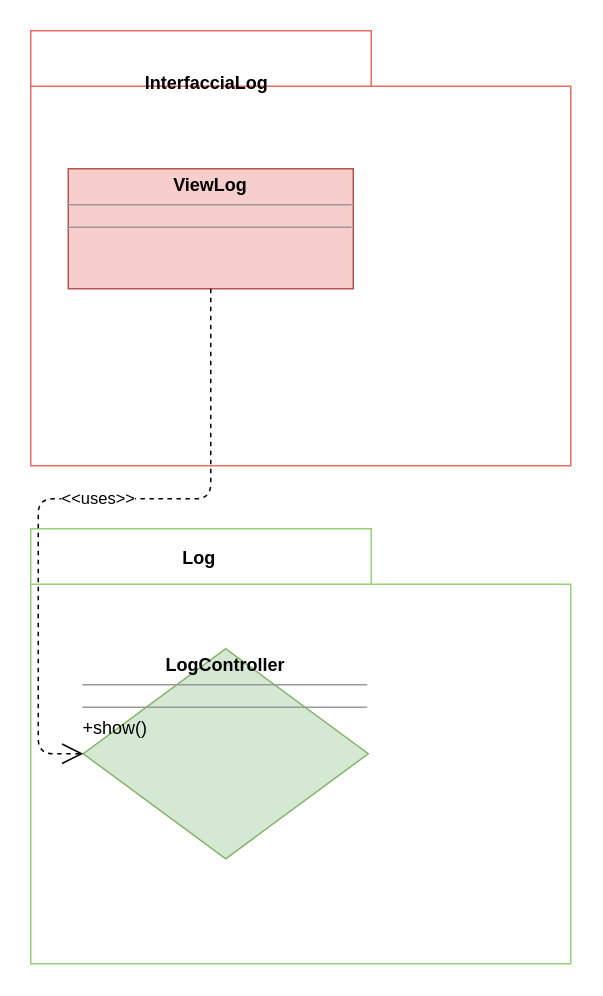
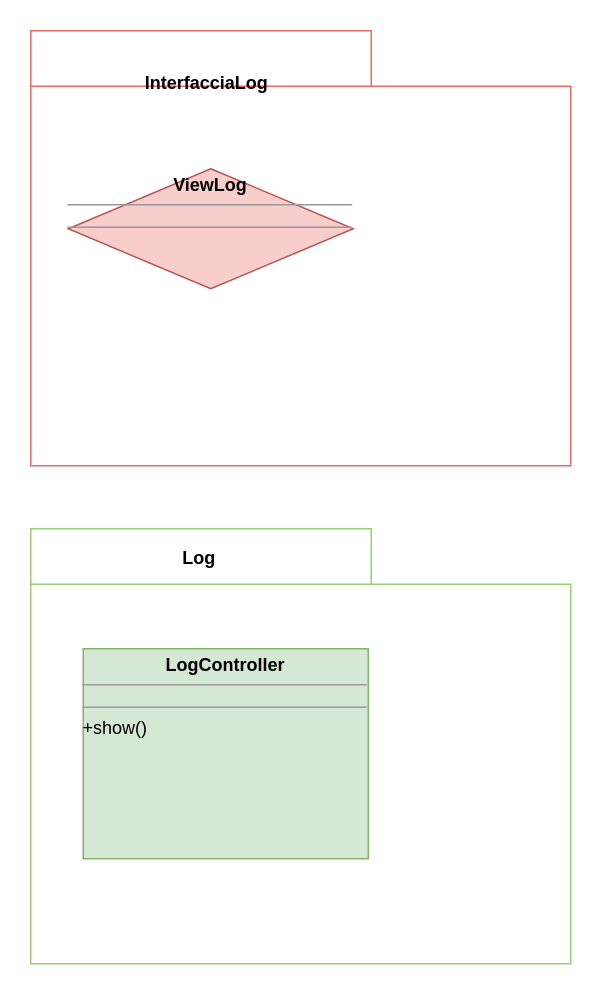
  <mxCell id="0" />
  <mxCell id="1" parent="0" />
  <mxCell id="2" value="" style="shape=folder;fontStyle=1;spacingTop=10;tabWidth=227;tabHeight=37;tabPosition=left;html=1;strokeColor=#EA6B66;" vertex="1" parent="1"><mxGeometry x="20" y="20" width="360" height="290" as="geometry" /></mxCell>
  <mxCell id="3" value="&lt;b&gt;InterfacciaLog&lt;/b&gt;" style="text;html=1;strokeColor=none;fillColor=none;align=center;verticalAlign=middle;whiteSpace=wrap;rounded=0;" vertex="1" parent="1"><mxGeometry x="25" y="35" width="225" height="40" as="geometry" /></mxCell>
- <mxCell id="4" value="&lt;p style=&quot;margin: 0px ; margin-top: 4px ; text-align: center&quot;&gt;&lt;b&gt;ViewLog&lt;/b&gt;&lt;br&gt;&lt;/p&gt;&lt;hr size=&quot;1&quot;&gt;&lt;div style=&quot;height: 2px&quot;&gt;&lt;/div&gt;&lt;hr size=&quot;1&quot;&gt;&lt;div style=&quot;height: 2px&quot;&gt;&lt;/div&gt;" style="verticalAlign=top;align=left;overflow=fill;fontSize=12;fontFamily=Helvetica;html=1;fillColor=#f8cecc;strokeColor=#b85450;" parent="1" vertex="1"><mxGeometry x="45" y="112" width="190" height="80" as="geometry" /></mxCell>
+ <mxCell id="4" value="&lt;p style=&quot;margin: 0px ; margin-top: 4px ; text-align: center&quot;&gt;&lt;b&gt;ViewLog&lt;/b&gt;&lt;br&gt;&lt;/p&gt;&lt;hr size=&quot;1&quot;&gt;&lt;div style=&quot;height: 2px&quot;&gt;&lt;/div&gt;&lt;hr size=&quot;1&quot;&gt;&lt;div style=&quot;height: 2px&quot;&gt;&lt;/div&gt;" style="rhombus;verticalAlign=top;align=left;overflow=fill;fontSize=12;fontFamily=Helvetica;html=1;fillColor=#f8cecc;strokeColor=#b85450;" parent="1" vertex="1"><mxGeometry x="45" y="112" width="190" height="80" as="geometry" /></mxCell>
  <mxCell id="5" value="" style="shape=folder;fontStyle=1;spacingTop=10;tabWidth=227;tabHeight=37;tabPosition=left;html=1;strokeColor=#97D077;" parent="1" vertex="1"><mxGeometry x="20" y="352" width="360" height="290" as="geometry" /></mxCell>
  <mxCell id="6" value="&lt;b&gt;Log&lt;/b&gt;" style="text;html=1;strokeColor=none;fillColor=none;align=center;verticalAlign=middle;whiteSpace=wrap;rounded=0;" parent="1" vertex="1"><mxGeometry x="20" y="352" width="225" height="40" as="geometry" /></mxCell>
- <mxCell id="7" value="&lt;p style=&quot;margin: 0px ; margin-top: 4px ; text-align: center&quot;&gt;&lt;b&gt;LogController&lt;/b&gt;&lt;br&gt;&lt;/p&gt;&lt;hr size=&quot;1&quot;&gt;&lt;div style=&quot;height: 2px&quot;&gt;&lt;/div&gt;&lt;hr size=&quot;1&quot;&gt;&lt;div style=&quot;height: 2px&quot;&gt;+show()&lt;/div&gt;&lt;div style=&quot;height: 2px&quot;&gt;&lt;br&gt;&lt;/div&gt;" style="rhombus;verticalAlign=top;align=left;overflow=fill;fontSize=12;fontFamily=Helvetica;html=1;fillColor=#D5E8D4;strokeColor=#82b366;" parent="1" vertex="1"><mxGeometry x="55" y="432" width="190" height="140" as="geometry" /></mxCell>
- <mxCell id="8" value="&amp;lt;&amp;lt;uses&amp;gt;&amp;gt;" style="endArrow=open;endSize=12;dashed=1;html=1;fontColor=#000000;exitX=0.5;exitY=1;exitDx=0;exitDy=0;entryX=0;entryY=0.5;entryDx=0;entryDy=0;edgeStyle=orthogonalEdgeStyle;" parent="1" source="4" target="7" edge="1"><mxGeometry x="-0.055" width="160" relative="1" as="geometry"><mxPoint x="45" y="262" as="sourcePoint" /><mxPoint x="115" y="492" as="targetPoint" /><Array as="points"><mxPoint x="140" y="332" /><mxPoint x="25" y="332" /><mxPoint x="25" y="502" /></Array><mxPoint as="offset" /></mxGeometry></mxCell>
+ <mxCell id="7" value="&lt;p style=&quot;margin: 0px ; margin-top: 4px ; text-align: center&quot;&gt;&lt;b&gt;LogController&lt;/b&gt;&lt;br&gt;&lt;/p&gt;&lt;hr size=&quot;1&quot;&gt;&lt;div style=&quot;height: 2px&quot;&gt;&lt;/div&gt;&lt;hr size=&quot;1&quot;&gt;&lt;div style=&quot;height: 2px&quot;&gt;+show()&lt;/div&gt;&lt;div style=&quot;height: 2px&quot;&gt;&lt;br&gt;&lt;/div&gt;" style="verticalAlign=top;align=left;overflow=fill;fontSize=12;fontFamily=Helvetica;html=1;fillColor=#D5E8D4;strokeColor=#82b366;" parent="1" vertex="1"><mxGeometry x="55" y="432" width="190" height="140" as="geometry" /></mxCell>
